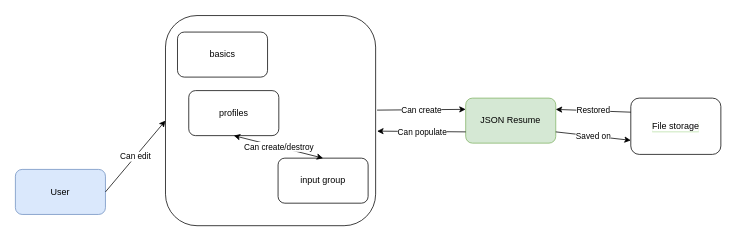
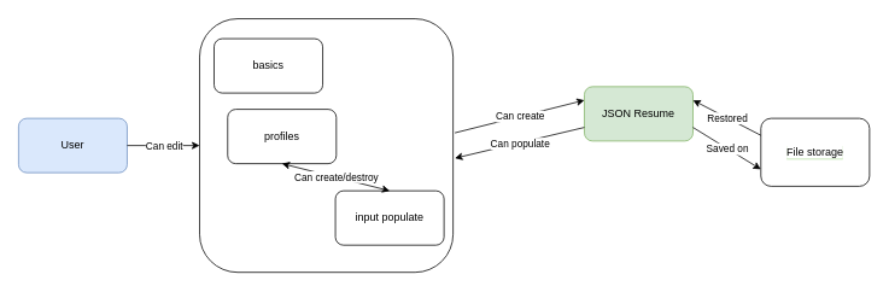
  <mxCell id="0" />
  <mxCell id="1" parent="0" />
  <mxCell id="2" value="" style="rounded=1;whiteSpace=wrap;html=1;fillColor=none;" vertex="1" parent="1"><mxGeometry x="220" y="20" width="280" height="280" as="geometry" /></mxCell>
- <mxCell id="3" value="JSON Resume" style="rounded=1;whiteSpace=wrap;html=1;fillColor=#d5e8d4;strokeColor=#82b366;" parent="1" vertex="1"><mxGeometry x="620" y="130" width="120" height="60" as="geometry" /></mxCell>
+ <mxCell id="3" value="JSON Resume" style="rounded=1;whiteSpace=wrap;html=1;fillColor=#d5e8d4;strokeColor=#82b366;" parent="1" vertex="1"><mxGeometry x="645" y="95" width="120" height="60" as="geometry" /></mxCell>
  <mxCell id="4" value="&lt;span style=&quot;background-color: rgb(255, 255, 255);&quot;&gt;File storage&lt;/span&gt;" style="rounded=1;whiteSpace=wrap;html=1;labelBackgroundColor=#B9E0A5;" parent="1" vertex="1"><mxGeometry x="840" y="130" width="120" height="75" as="geometry" /></mxCell>
  <mxCell id="5" value="" style="endArrow=classic;html=1;rounded=0;exitX=1;exitY=0.75;exitDx=0;exitDy=0;entryX=0;entryY=0.75;entryDx=0;entryDy=0;" parent="1" source="3" target="4" edge="1"><mxGeometry relative="1" as="geometry"><mxPoint x="398" y="220" as="sourcePoint" /><mxPoint x="498" y="220" as="targetPoint" /></mxGeometry></mxCell>
  <mxCell id="6" value="Saved on" style="edgeLabel;resizable=0;html=1;align=center;verticalAlign=middle;labelBackgroundColor=#FFFFFF;" parent="5" connectable="0" vertex="1"><mxGeometry relative="1" as="geometry" /></mxCell>
  <mxCell id="7" value="" style="endArrow=none;html=1;rounded=0;strokeWidth=1;endFill=0;startArrow=classic;startFill=1;entryX=0;entryY=0.25;entryDx=0;entryDy=0;exitX=1;exitY=0.25;exitDx=0;exitDy=0;" parent="1" source="3" target="4" edge="1"><mxGeometry relative="1" as="geometry"><mxPoint x="420" y="250" as="sourcePoint" /><mxPoint x="520" y="250" as="targetPoint" /></mxGeometry></mxCell>
  <mxCell id="8" value="Restored" style="edgeLabel;resizable=0;html=1;align=center;verticalAlign=middle;labelBackgroundColor=#FFFFFF;" parent="7" connectable="0" vertex="1"><mxGeometry relative="1" as="geometry" /></mxCell>
  <mxCell id="9" value="basics" style="rounded=1;whiteSpace=wrap;html=1;" parent="1" vertex="1"><mxGeometry x="236" y="42" width="120" height="60" as="geometry" /></mxCell>
- <mxCell id="10" value="User" style="rounded=1;whiteSpace=wrap;html=1;fillColor=#dae8fc;strokeColor=#6c8ebf;" parent="1" vertex="1"><mxGeometry x="20" y="225" width="120" height="60" as="geometry" /></mxCell>
+ <mxCell id="10" value="User" style="rounded=1;whiteSpace=wrap;html=1;fillColor=#dae8fc;strokeColor=#6c8ebf;" parent="1" vertex="1"><mxGeometry x="20" y="130" width="120" height="60" as="geometry" /></mxCell>
  <mxCell id="11" value="" style="endArrow=classic;html=1;rounded=0;entryX=0;entryY=0.5;entryDx=0;entryDy=0;exitX=1;exitY=0.5;exitDx=0;exitDy=0;" parent="1" source="10" target="2" edge="1"><mxGeometry relative="1" as="geometry"><mxPoint x="356" y="212" as="sourcePoint" /><mxPoint x="456" y="212" as="targetPoint" /></mxGeometry></mxCell>
  <mxCell id="12" value="Can edit" style="edgeLabel;resizable=0;html=1;align=center;verticalAlign=middle;" parent="11" connectable="0" vertex="1"><mxGeometry relative="1" as="geometry" /></mxCell>
  <mxCell id="13" value="" style="endArrow=classic;html=1;rounded=0;exitX=1.007;exitY=0.45;exitDx=0;exitDy=0;entryX=0;entryY=0.25;entryDx=0;entryDy=0;exitPerimeter=0;" parent="1" source="2" target="3" edge="1"><mxGeometry relative="1" as="geometry"><mxPoint x="356" y="212" as="sourcePoint" /><mxPoint x="456" y="212" as="targetPoint" /></mxGeometry></mxCell>
  <mxCell id="14" value="Can create" style="edgeLabel;resizable=0;html=1;align=center;verticalAlign=middle;" parent="13" connectable="0" vertex="1"><mxGeometry relative="1" as="geometry" /></mxCell>
  <mxCell id="15" value="c" style="endArrow=classic;html=1;rounded=0;entryX=1.007;entryY=0.55;entryDx=0;entryDy=0;exitX=0;exitY=0.75;exitDx=0;exitDy=0;entryPerimeter=0;" parent="1" source="3" target="2" edge="1"><mxGeometry relative="1" as="geometry"><mxPoint x="356" y="212" as="sourcePoint" /><mxPoint x="456" y="212" as="targetPoint" /></mxGeometry></mxCell>
  <mxCell id="16" value="Can populate" style="edgeLabel;resizable=0;html=1;align=center;verticalAlign=middle;" parent="15" connectable="0" vertex="1"><mxGeometry relative="1" as="geometry" /></mxCell>
  <mxCell id="17" value="profiles" style="rounded=1;whiteSpace=wrap;html=1;" parent="1" vertex="1"><mxGeometry x="251" y="120" width="120" height="60" as="geometry" /></mxCell>
- <mxCell id="18" value="input group" style="rounded=1;whiteSpace=wrap;html=1;" parent="1" vertex="1"><mxGeometry x="370" y="210" width="120" height="60" as="geometry" /></mxCell>
+ <mxCell id="18" value="input populate" style="rounded=1;whiteSpace=wrap;html=1;" parent="1" vertex="1"><mxGeometry x="370" y="210" width="120" height="60" as="geometry" /></mxCell>
  <mxCell id="19" value="" style="endArrow=classic;html=1;rounded=0;exitX=0.5;exitY=1;exitDx=0;exitDy=0;entryX=0.5;entryY=0;entryDx=0;entryDy=0;startArrow=classic;startFill=1;" parent="1" source="17" target="18" edge="1"><mxGeometry relative="1" as="geometry"><mxPoint x="289.5" y="200" as="sourcePoint" /><mxPoint x="289.5" y="280" as="targetPoint" /></mxGeometry></mxCell>
  <mxCell id="20" value="Can create/destroy" style="edgeLabel;resizable=0;html=1;align=center;verticalAlign=middle;" parent="19" connectable="0" vertex="1"><mxGeometry relative="1" as="geometry" /></mxCell>
